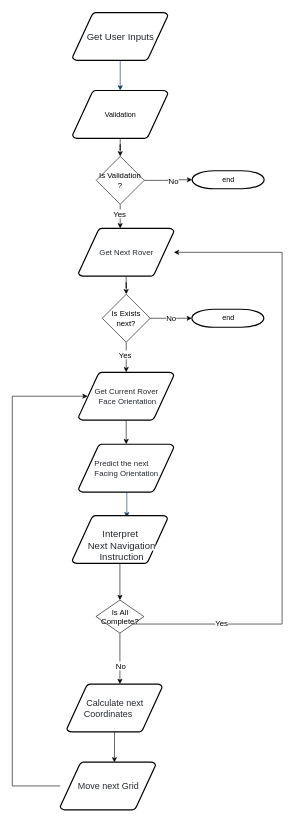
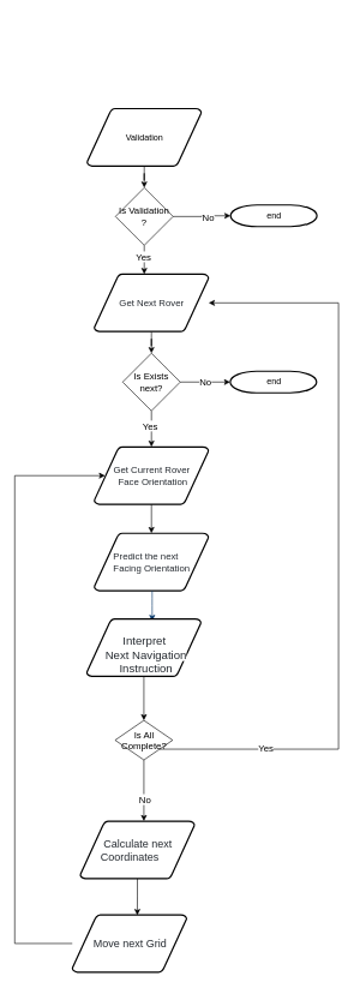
  <mxCell id="0" />
  <mxCell id="1" parent="0" />
- <mxCell id="2" value="&lt;span style=&quot;color: rgb(36 , 41 , 47) ; font-family: , &amp;#34;blinkmacsystemfont&amp;#34; , &amp;#34;segoe ui&amp;#34; , &amp;#34;helvetica&amp;#34; , &amp;#34;arial&amp;#34; , sans-serif , &amp;#34;apple color emoji&amp;#34; , &amp;#34;segoe ui emoji&amp;#34; ; font-size: 16px ; text-align: left ; background-color: rgb(255 , 255 , 255)&quot;&gt;Get User Inputs&lt;/span&gt;" style="shape=mxgraph.flowchart.data;strokeWidth=2;gradientColor=none;gradientDirection=north;fontStyle=0;html=1;" parent="1" vertex="1"><mxGeometry x="120.5" y="20" width="159" height="80" as="geometry" /></mxCell>
  <mxCell id="3" value="" style="edgeStyle=orthogonalEdgeStyle;rounded=0;orthogonalLoop=1;jettySize=auto;html=1;fontSize=13;" edge="1" parent="1" source="4" target="30"><mxGeometry relative="1" as="geometry" /></mxCell>
  <mxCell id="4" value="&lt;div&gt;&lt;font color=&quot;#24292f&quot;&gt;&lt;span style=&quot;font-size: 13px&quot;&gt;Get Next Rover&lt;/span&gt;&lt;/font&gt;&lt;/div&gt;" style="shape=mxgraph.flowchart.data;strokeWidth=2;gradientColor=none;gradientDirection=north;fontStyle=0;html=1;" parent="1" vertex="1"><mxGeometry x="130.5" y="380" width="159" height="80" as="geometry" /></mxCell>
  <mxCell id="5" style="edgeStyle=orthogonalEdgeStyle;rounded=0;orthogonalLoop=1;jettySize=auto;html=1;entryX=0.5;entryY=0;entryDx=0;entryDy=0;fontSize=13;" edge="1" parent="1" source="6" target="20"><mxGeometry relative="1" as="geometry" /></mxCell>
  <mxCell id="6" value="Validation" style="shape=mxgraph.flowchart.data;strokeWidth=2;gradientColor=none;gradientDirection=north;fontStyle=0;html=1;" parent="1" vertex="1"><mxGeometry x="120.5" y="150" width="159" height="80" as="geometry" /></mxCell>
- <mxCell id="7" style="fontStyle=1;strokeColor=#003366;strokeWidth=1;html=1;" parent="1" source="2" target="6" edge="1"><mxGeometry relative="1" as="geometry" /></mxCell>
  <mxCell id="8" value="&lt;div style=&quot;text-align: left&quot;&gt;&lt;font color=&quot;#24292f&quot; size=&quot;1&quot;&gt;&lt;span style=&quot;background-color: rgb(255 , 255 , 255) ; font-size: 13px&quot;&gt;Predict the next&amp;nbsp;&lt;/span&gt;&lt;/font&gt;&lt;/div&gt;&lt;div style=&quot;text-align: left&quot;&gt;&lt;font color=&quot;#24292f&quot; size=&quot;1&quot;&gt;&lt;span style=&quot;background-color: rgb(255 , 255 , 255) ; font-size: 13px&quot;&gt;Facing Orientation&lt;/span&gt;&lt;/font&gt;&lt;/div&gt;" style="shape=mxgraph.flowchart.data;strokeWidth=2;gradientColor=none;gradientDirection=north;fontStyle=0;html=1;" parent="1" vertex="1"><mxGeometry x="130.5" y="740" width="159" height="80" as="geometry" /></mxCell>
  <mxCell id="9" value="" style="edgeStyle=elbowEdgeStyle;elbow=horizontal;fontStyle=1;strokeColor=#003366;strokeWidth=1;html=1;" parent="1" source="8" edge="1"><mxGeometry x="10" y="199" width="100" height="100" as="geometry"><mxPoint x="-110" y="239" as="sourcePoint" /><mxPoint x="211" y="862" as="targetPoint" /></mxGeometry></mxCell>
  <mxCell id="10" value="end" style="shape=mxgraph.flowchart.terminator;strokeWidth=2;gradientColor=none;gradientDirection=north;fontStyle=0;html=1;" vertex="1" parent="1"><mxGeometry x="320" y="284" width="120" height="30" as="geometry" /></mxCell>
  <mxCell id="11" value="" style="edgeStyle=orthogonalEdgeStyle;rounded=0;orthogonalLoop=1;jettySize=auto;html=1;fontSize=13;" edge="1" parent="1" source="12" target="26"><mxGeometry relative="1" as="geometry" /></mxCell>
  <mxCell id="12" value="&lt;div style=&quot;text-align: left&quot;&gt;&lt;font color=&quot;#24292f&quot; face=&quot;-apple-system, BlinkMacSystemFont, Segoe UI, Helvetica, Arial, sans-serif, Apple Color Emoji, Segoe UI Emoji&quot;&gt;&lt;span style=&quot;font-size: 16px&quot;&gt;&amp;nbsp;&lt;/span&gt;&lt;/font&gt;&lt;/div&gt;&lt;span style=&quot;color: rgb(36 , 41 , 47) ; font-family: , &amp;#34;blinkmacsystemfont&amp;#34; , &amp;#34;segoe ui&amp;#34; , &amp;#34;helvetica&amp;#34; , &amp;#34;arial&amp;#34; , sans-serif , &amp;#34;apple color emoji&amp;#34; , &amp;#34;segoe ui emoji&amp;#34; ; font-size: 16px ; text-align: left ; background-color: rgb(255 , 255 , 255)&quot;&gt;Interpret&lt;br&gt;&amp;nbsp;Next Navigation&lt;br&gt;&amp;nbsp;Instruction&lt;/span&gt;" style="shape=mxgraph.flowchart.data;strokeWidth=2;gradientColor=none;gradientDirection=north;fontStyle=0;html=1;" vertex="1" parent="1"><mxGeometry x="120" y="859" width="159" height="80" as="geometry" /></mxCell>
  <mxCell id="13" style="edgeStyle=orthogonalEdgeStyle;rounded=0;orthogonalLoop=1;jettySize=auto;html=1;entryX=0.568;entryY=0.008;entryDx=0;entryDy=0;entryPerimeter=0;fontSize=13;" edge="1" parent="1" source="14" target="16"><mxGeometry relative="1" as="geometry" /></mxCell>
  <mxCell id="14" value="&lt;div style=&quot;text-align: left ; font-size: 15px&quot;&gt;&lt;span style=&quot;color: rgb(36 , 41 , 47) ; background-color: rgb(255 , 255 , 255)&quot;&gt;&lt;font style=&quot;font-size: 15px&quot;&gt;&amp;nbsp;Calculate next&amp;nbsp;&lt;/font&gt;&lt;/span&gt;&lt;/div&gt;&lt;div style=&quot;text-align: left ; font-size: 15px&quot;&gt;&lt;span style=&quot;color: rgb(36 , 41 , 47) ; background-color: rgb(255 , 255 , 255)&quot;&gt;&lt;font style=&quot;font-size: 15px&quot;&gt;Coordinates&lt;/font&gt;&lt;/span&gt;&lt;br&gt;&lt;/div&gt;" style="shape=mxgraph.flowchart.data;strokeWidth=2;gradientColor=none;gradientDirection=north;fontStyle=0;html=1;" vertex="1" parent="1"><mxGeometry x="111" y="1140" width="159" height="80" as="geometry" /></mxCell>
  <mxCell id="15" style="edgeStyle=orthogonalEdgeStyle;rounded=0;orthogonalLoop=1;jettySize=auto;html=1;entryX=0.095;entryY=0.5;entryDx=0;entryDy=0;entryPerimeter=0;fontSize=13;" edge="1" parent="1" source="16" target="22"><mxGeometry relative="1" as="geometry"><Array as="points"><mxPoint x="20" y="1310" /><mxPoint x="20" y="660" /></Array></mxGeometry></mxCell>
  <mxCell id="16" value="&lt;div style=&quot;text-align: left&quot;&gt;&lt;font color=&quot;#24292f&quot; size=&quot;1&quot;&gt;&lt;span style=&quot;background-color: rgb(255 , 255 , 255) ; font-size: 15px&quot;&gt;Move next Grid&lt;/span&gt;&lt;/font&gt;&lt;/div&gt;" style="shape=mxgraph.flowchart.data;strokeWidth=2;gradientColor=none;gradientDirection=north;fontStyle=0;html=1;" vertex="1" parent="1"><mxGeometry x="100" y="1270" width="159" height="80" as="geometry" /></mxCell>
  <mxCell id="17" style="edgeStyle=orthogonalEdgeStyle;rounded=0;orthogonalLoop=1;jettySize=auto;html=1;fontSize=13;" edge="1" parent="1" source="20" target="10"><mxGeometry relative="1" as="geometry" /></mxCell>
  <mxCell id="18" value="No" style="edgeLabel;html=1;align=center;verticalAlign=middle;resizable=0;points=[];fontSize=13;" vertex="1" connectable="0" parent="17"><mxGeometry x="0.198" y="-2" relative="1" as="geometry"><mxPoint as="offset" /></mxGeometry></mxCell>
  <mxCell id="19" value="" style="edgeStyle=orthogonalEdgeStyle;rounded=0;orthogonalLoop=1;jettySize=auto;html=1;fontSize=13;" edge="1" parent="1" source="20" target="4"><mxGeometry relative="1" as="geometry"><Array as="points"><mxPoint x="200" y="410" /><mxPoint x="200" y="410" /></Array></mxGeometry></mxCell>
  <mxCell id="20" value="Is Validation&lt;br&gt;?" style="rhombus;whiteSpace=wrap;html=1;fontSize=13;" vertex="1" parent="1"><mxGeometry x="160" y="260" width="80" height="80" as="geometry" /></mxCell>
  <mxCell id="21" value="" style="edgeStyle=orthogonalEdgeStyle;rounded=0;orthogonalLoop=1;jettySize=auto;html=1;fontSize=13;" edge="1" parent="1" source="22" target="8"><mxGeometry relative="1" as="geometry" /></mxCell>
  <mxCell id="22" value="&lt;div&gt;&lt;font color=&quot;#24292f&quot;&gt;&lt;span style=&quot;font-size: 13px&quot;&gt;Get Current Rover&lt;/span&gt;&lt;/font&gt;&lt;/div&gt;&lt;div&gt;&lt;font color=&quot;#24292f&quot;&gt;&lt;span style=&quot;font-size: 13px&quot;&gt;&amp;nbsp;Face Orientation&lt;/span&gt;&lt;/font&gt;&lt;/div&gt;" style="shape=mxgraph.flowchart.data;strokeWidth=2;gradientColor=none;gradientDirection=north;fontStyle=0;html=1;" vertex="1" parent="1"><mxGeometry x="130.5" y="620" width="159" height="80" as="geometry" /></mxCell>
  <mxCell id="23" value="" style="edgeStyle=orthogonalEdgeStyle;rounded=0;orthogonalLoop=1;jettySize=auto;html=1;fontSize=13;" edge="1" parent="1" source="26" target="14"><mxGeometry relative="1" as="geometry"><Array as="points"><mxPoint x="200" y="1120" /><mxPoint x="200" y="1120" /></Array></mxGeometry></mxCell>
  <mxCell id="24" style="edgeStyle=orthogonalEdgeStyle;rounded=0;orthogonalLoop=1;jettySize=auto;html=1;fontSize=13;" edge="1" parent="1" source="26" target="4"><mxGeometry relative="1" as="geometry"><mxPoint x="510" y="600" as="targetPoint" /><Array as="points"><mxPoint x="470" y="1040" /><mxPoint x="470" y="420" /></Array></mxGeometry></mxCell>
  <mxCell id="25" value="Yes" style="edgeLabel;html=1;align=center;verticalAlign=middle;resizable=0;points=[];fontSize=13;" vertex="1" connectable="0" parent="24"><mxGeometry x="-0.719" y="2" relative="1" as="geometry"><mxPoint as="offset" /></mxGeometry></mxCell>
  <mxCell id="26" value="Is All Complete?" style="rhombus;whiteSpace=wrap;html=1;fontSize=13;" vertex="1" parent="1"><mxGeometry x="159.5" y="1000" width="80" height="55" as="geometry" /></mxCell>
  <mxCell id="27" value="No" style="edgeLabel;html=1;align=center;verticalAlign=middle;resizable=0;points=[];fontSize=13;" vertex="1" connectable="0" parent="1"><mxGeometry x="379.5" y="1048" as="geometry"><mxPoint x="-179" y="61" as="offset" /></mxGeometry></mxCell>
  <mxCell id="28" value="" style="edgeStyle=orthogonalEdgeStyle;rounded=0;orthogonalLoop=1;jettySize=auto;html=1;fontSize=13;" edge="1" parent="1" source="30" target="22"><mxGeometry relative="1" as="geometry" /></mxCell>
  <mxCell id="29" style="edgeStyle=orthogonalEdgeStyle;rounded=0;orthogonalLoop=1;jettySize=auto;html=1;entryX=0;entryY=0.5;entryDx=0;entryDy=0;entryPerimeter=0;fontSize=13;" edge="1" parent="1" source="30" target="31"><mxGeometry relative="1" as="geometry" /></mxCell>
  <mxCell id="30" value="Is Exists next?" style="rhombus;whiteSpace=wrap;html=1;fontSize=13;" vertex="1" parent="1"><mxGeometry x="170" y="490" width="80" height="80" as="geometry" /></mxCell>
  <mxCell id="31" value="end" style="shape=mxgraph.flowchart.terminator;strokeWidth=2;gradientColor=none;gradientDirection=north;fontStyle=0;html=1;" vertex="1" parent="1"><mxGeometry x="319.5" y="515" width="120" height="30" as="geometry" /></mxCell>
  <mxCell id="32" value="No" style="edgeLabel;html=1;align=center;verticalAlign=middle;resizable=0;points=[];fontSize=13;" vertex="1" connectable="0" parent="1"><mxGeometry x="298" y="311" as="geometry"><mxPoint x="-14" y="218" as="offset" /></mxGeometry></mxCell>
  <mxCell id="33" value="Yes" style="edgeLabel;html=1;align=center;verticalAlign=middle;resizable=0;points=[];fontSize=13;" vertex="1" connectable="0" parent="1"><mxGeometry x="310" y="321" as="geometry"><mxPoint x="-103" y="269" as="offset" /></mxGeometry></mxCell>
  <mxCell id="34" value="Yes" style="edgeLabel;html=1;align=center;verticalAlign=middle;resizable=0;points=[];fontSize=13;" vertex="1" connectable="0" parent="1"><mxGeometry x="301" y="86" as="geometry"><mxPoint x="-103" y="269" as="offset" /></mxGeometry></mxCell>
